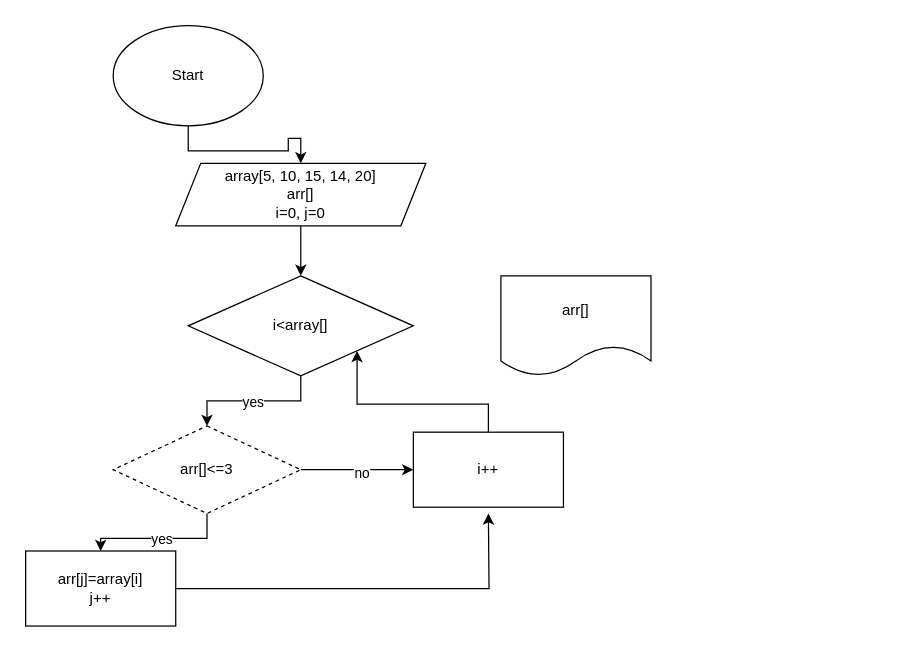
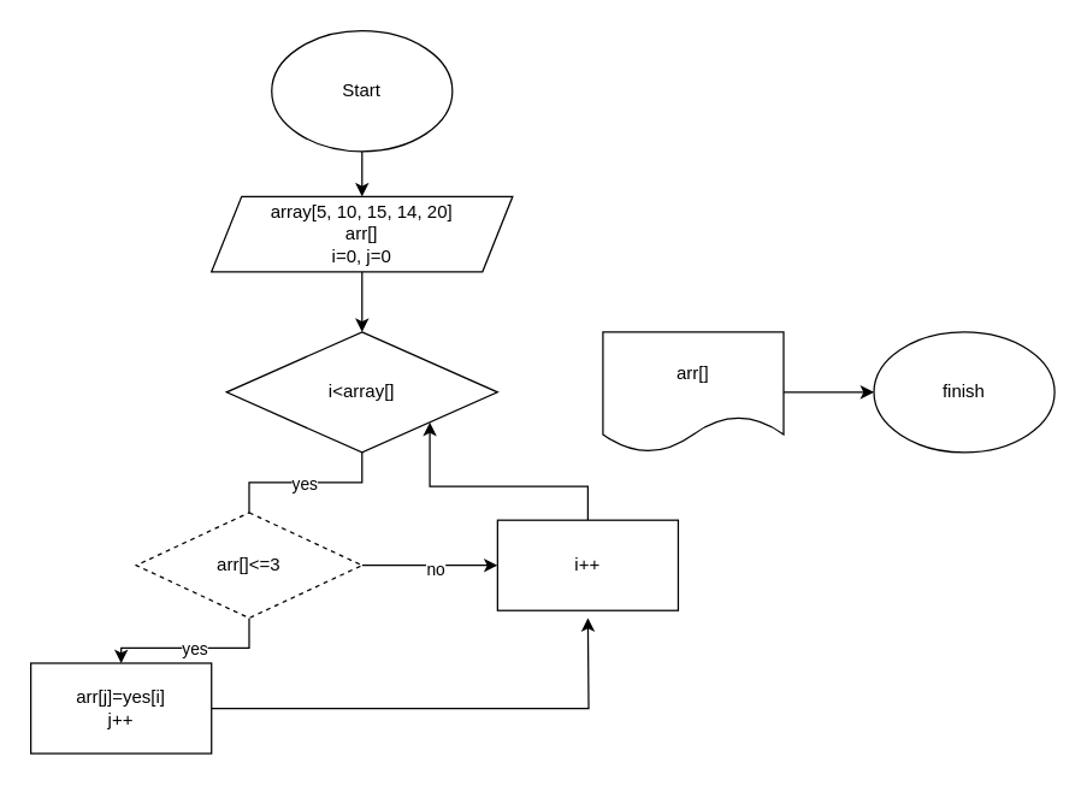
  <mxCell id="0" />
  <mxCell id="1" parent="0" />
  <mxCell id="2" value="" style="edgeStyle=orthogonalEdgeStyle;rounded=0;orthogonalLoop=1;jettySize=auto;html=1;" parent="1" source="3" target="5" edge="1"><mxGeometry relative="1" as="geometry" /></mxCell>
- <mxCell id="3" value="Start" style="ellipse;whiteSpace=wrap;html=1;" parent="1" vertex="1"><mxGeometry x="90" y="20" width="120" height="80" as="geometry" /></mxCell>
+ <mxCell id="3" value="Start" style="ellipse;whiteSpace=wrap;html=1;" parent="1" vertex="1"><mxGeometry x="180" y="20" width="120" height="80" as="geometry" /></mxCell>
  <mxCell id="4" value="" style="edgeStyle=orthogonalEdgeStyle;rounded=0;orthogonalLoop=1;jettySize=auto;html=1;" edge="1" parent="1" source="5" target="9"><mxGeometry relative="1" as="geometry" /></mxCell>
  <mxCell id="5" value="array[5, 10, 15, 14, 20]&lt;br&gt;arr[]&lt;br&gt;i=0, j=0" style="shape=parallelogram;perimeter=parallelogramPerimeter;whiteSpace=wrap;html=1;fixedSize=1;" parent="1" vertex="1"><mxGeometry x="140" y="130" width="200" height="50" as="geometry" /></mxCell>
- <mxCell id="7" style="edgeStyle=orthogonalEdgeStyle;rounded=0;orthogonalLoop=1;jettySize=auto;html=1;" edge="1" parent="1" source="9" target="14"><mxGeometry relative="1" as="geometry" /></mxCell>
+ <mxCell id="6" value="finish" style="ellipse;whiteSpace=wrap;html=1;" parent="1" vertex="1"><mxGeometry x="580" y="220" width="120" height="80" as="geometry" /></mxCell>
+ <mxCell id="7" style="edgeStyle=orthogonalEdgeStyle;rounded=0;orthogonalLoop=1;jettySize=auto;html=1;endArrow=none;" edge="1" parent="1" source="9" target="14"><mxGeometry relative="1" as="geometry" /></mxCell>
  <mxCell id="8" value="yes" style="edgeLabel;html=1;align=center;verticalAlign=middle;resizable=0;points=[];" vertex="1" connectable="0" parent="7"><mxGeometry x="0.033" relative="1" as="geometry"><mxPoint as="offset" /></mxGeometry></mxCell>
  <mxCell id="9" value="i&amp;lt;array[]" style="rhombus;whiteSpace=wrap;html=1;" vertex="1" parent="1"><mxGeometry x="150" y="220" width="180" height="80" as="geometry" /></mxCell>
  <mxCell id="10" value="" style="edgeStyle=orthogonalEdgeStyle;rounded=0;orthogonalLoop=1;jettySize=auto;html=1;" edge="1" parent="1" source="14" target="16"><mxGeometry relative="1" as="geometry" /></mxCell>
  <mxCell id="11" value="yes" style="edgeLabel;html=1;align=center;verticalAlign=middle;resizable=0;points=[];" vertex="1" connectable="0" parent="10"><mxGeometry x="-0.002" relative="1" as="geometry"><mxPoint as="offset" /></mxGeometry></mxCell>
  <mxCell id="12" style="edgeStyle=orthogonalEdgeStyle;rounded=0;orthogonalLoop=1;jettySize=auto;html=1;entryX=0;entryY=0.5;entryDx=0;entryDy=0;" edge="1" parent="1" source="14" target="18"><mxGeometry relative="1" as="geometry" /></mxCell>
  <mxCell id="13" value="no" style="edgeLabel;html=1;align=center;verticalAlign=middle;resizable=0;points=[];" vertex="1" connectable="0" parent="12"><mxGeometry x="0.058" y="-2" relative="1" as="geometry"><mxPoint as="offset" /></mxGeometry></mxCell>
  <mxCell id="14" value="arr[]&amp;lt;=3" style="rhombus;whiteSpace=wrap;html=1;dashed=1;" vertex="1" parent="1"><mxGeometry x="90" y="340" width="150" height="70" as="geometry" /></mxCell>
  <mxCell id="15" style="edgeStyle=orthogonalEdgeStyle;rounded=0;orthogonalLoop=1;jettySize=auto;html=1;" edge="1" parent="1" source="16"><mxGeometry relative="1" as="geometry"><mxPoint x="390" y="410" as="targetPoint" /></mxGeometry></mxCell>
- <mxCell id="16" value="arr[j]=array[i]&lt;br&gt;j++" style="rounded=0;whiteSpace=wrap;html=1;" vertex="1" parent="1"><mxGeometry x="20" y="440" width="120" height="60" as="geometry" /></mxCell>
+ <mxCell id="16" value="arr[j]=yes[i]&lt;br&gt;j++" style="rounded=0;whiteSpace=wrap;html=1;" vertex="1" parent="1"><mxGeometry x="20" y="440" width="120" height="60" as="geometry" /></mxCell>
  <mxCell id="17" style="edgeStyle=orthogonalEdgeStyle;rounded=0;orthogonalLoop=1;jettySize=auto;html=1;entryX=1;entryY=1;entryDx=0;entryDy=0;" edge="1" parent="1" source="18" target="9"><mxGeometry relative="1" as="geometry" /></mxCell>
  <mxCell id="18" value="i++" style="rounded=0;whiteSpace=wrap;html=1;" vertex="1" parent="1"><mxGeometry x="330" y="345" width="120" height="60" as="geometry" /></mxCell>
+ <mxCell id="19" value="" style="edgeStyle=orthogonalEdgeStyle;rounded=0;orthogonalLoop=1;jettySize=auto;html=1;" edge="1" parent="1" source="20" target="6"><mxGeometry relative="1" as="geometry" /></mxCell>
  <mxCell id="20" value="arr[]" style="shape=document;whiteSpace=wrap;html=1;boundedLbl=1;" vertex="1" parent="1"><mxGeometry x="400" y="220" width="120" height="80" as="geometry" /></mxCell>
